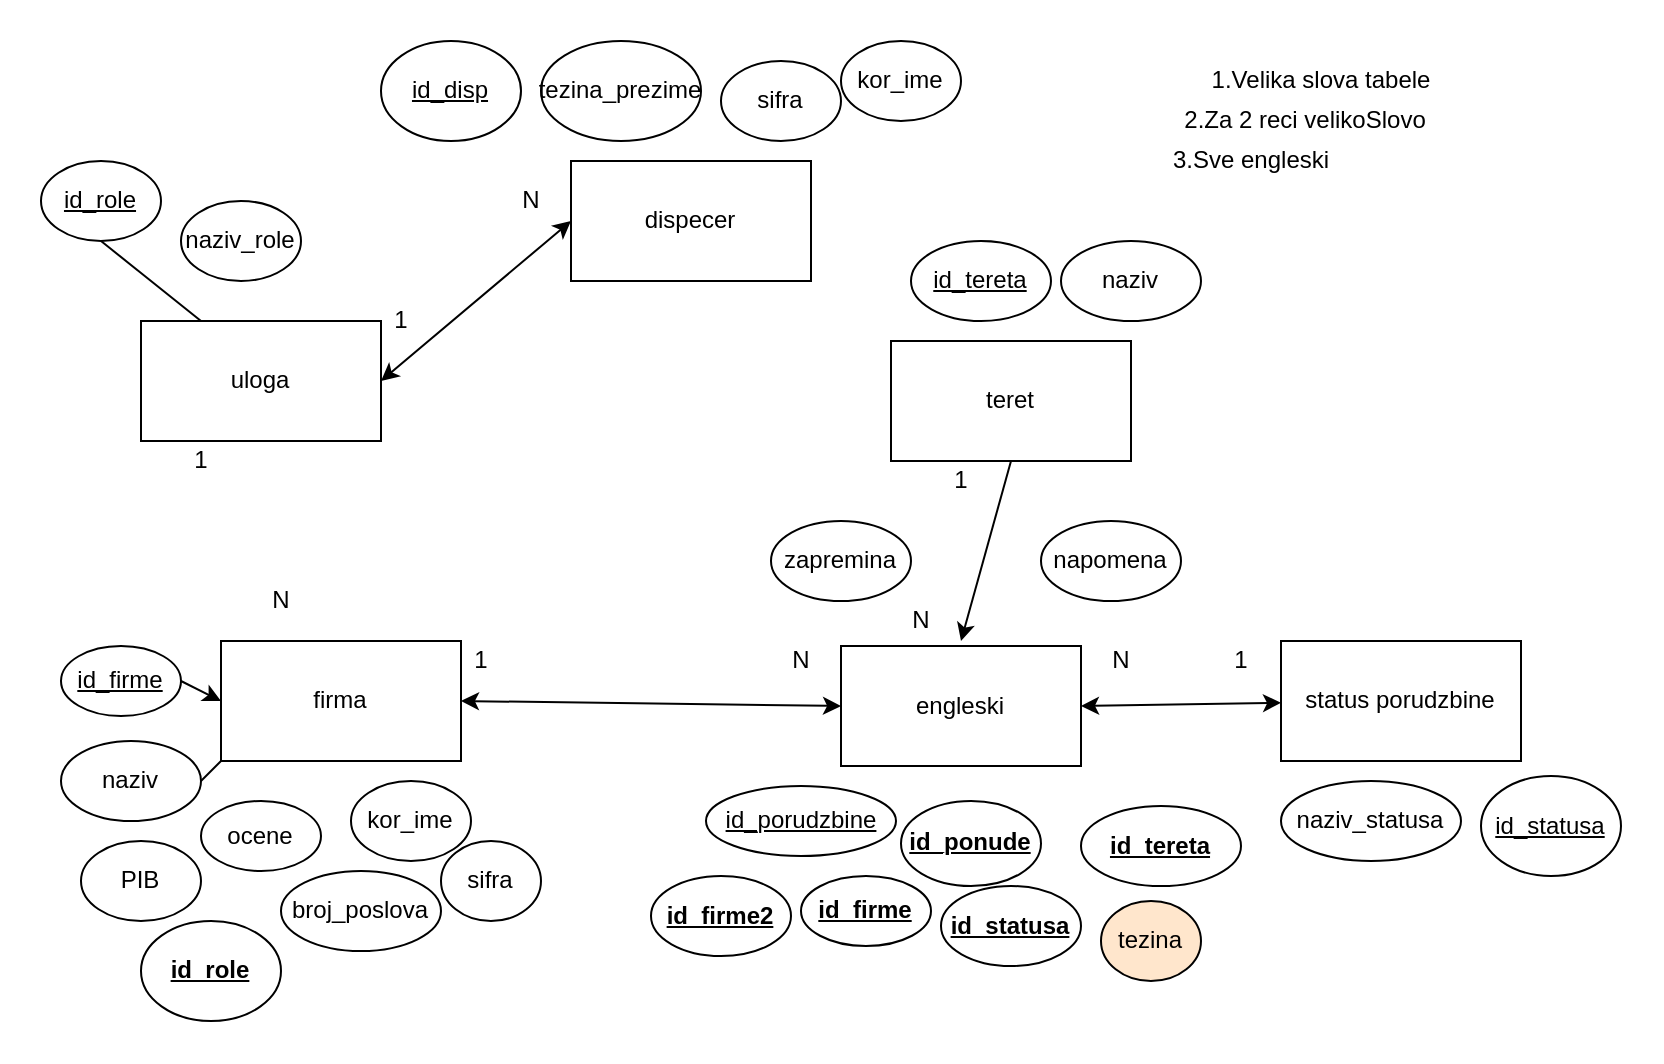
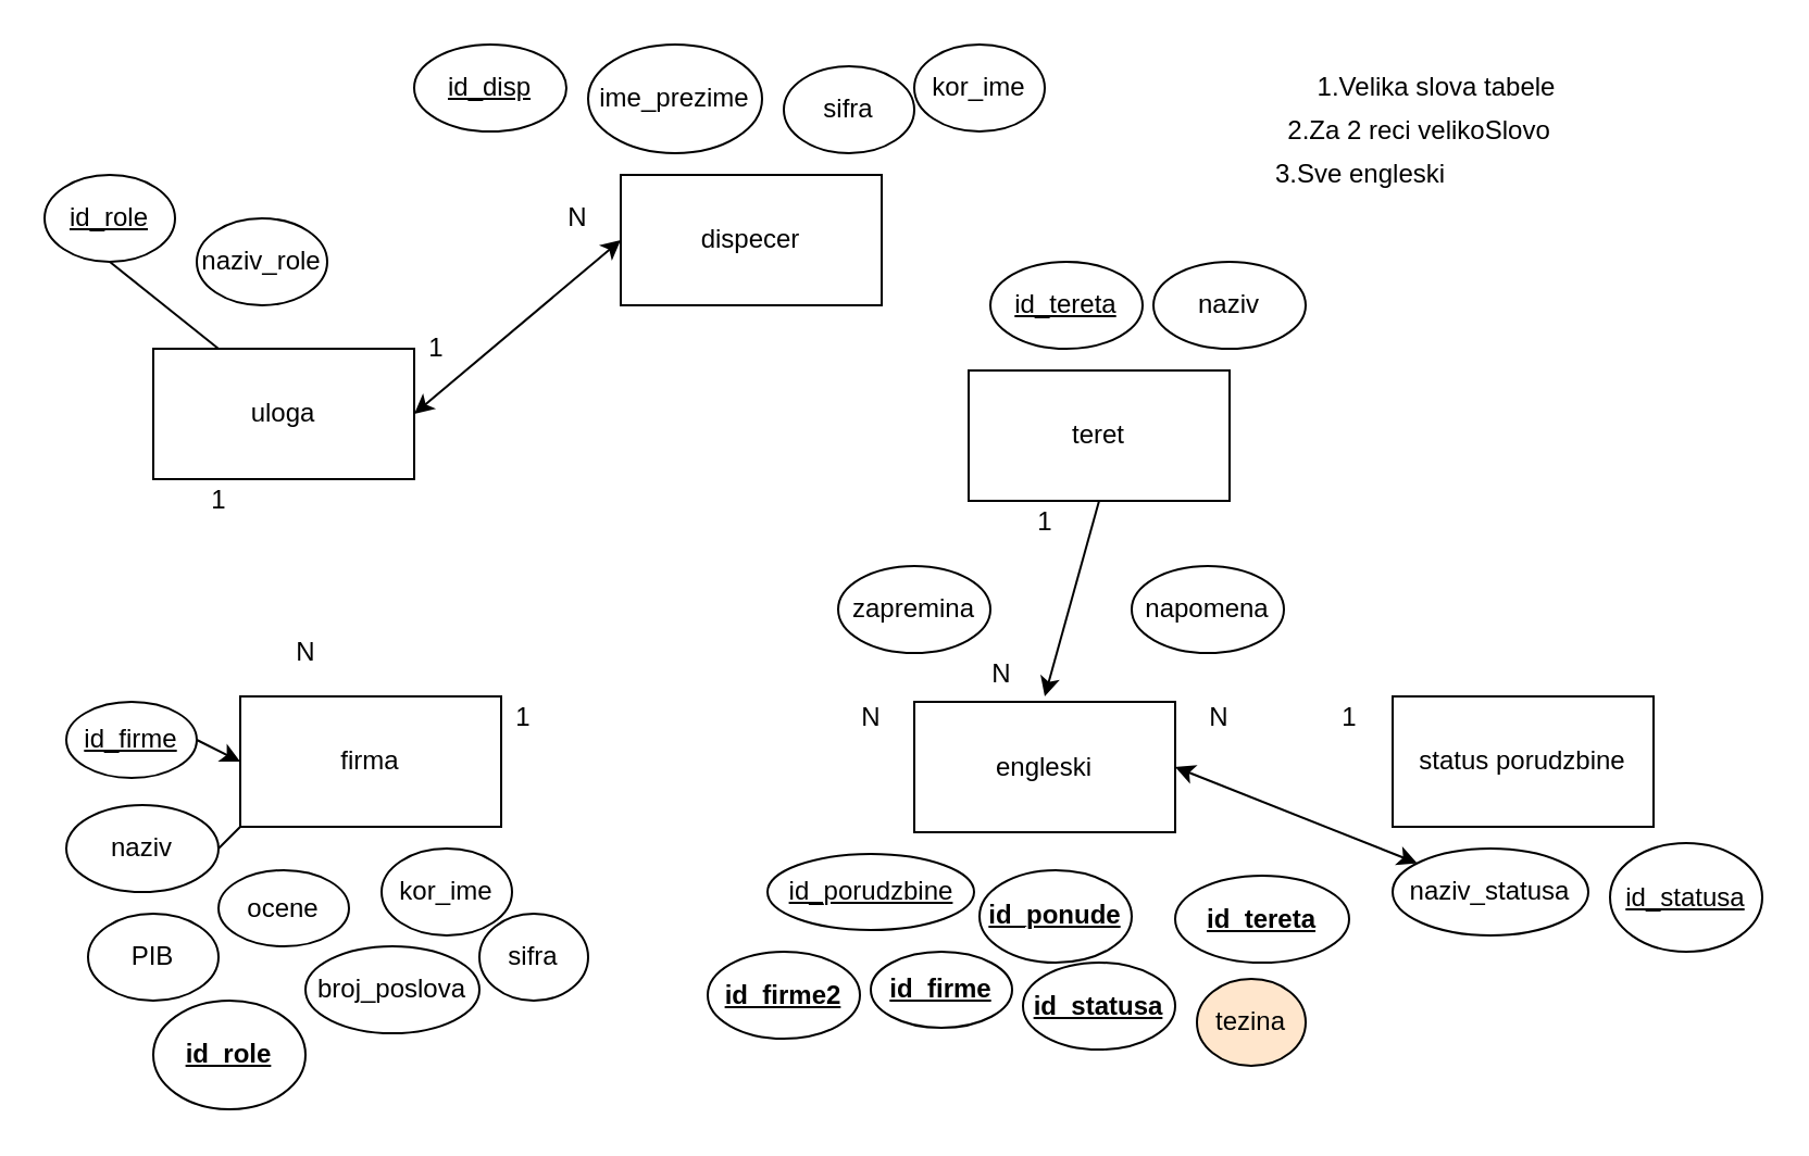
  <mxCell id="0" />
  <mxCell id="1" parent="0" />
  <mxCell id="2" value="uloga" style="rounded=0;whiteSpace=wrap;html=1;" parent="1" vertex="1"><mxGeometry x="70" y="160" width="120" height="60" as="geometry" /></mxCell>
  <mxCell id="3" value="&lt;u&gt;id_role&lt;/u&gt;" style="ellipse;whiteSpace=wrap;html=1;" parent="1" vertex="1"><mxGeometry x="20" y="80" width="60" height="40" as="geometry" /></mxCell>
  <mxCell id="4" value="naziv_role" style="ellipse;whiteSpace=wrap;html=1;" parent="1" vertex="1"><mxGeometry x="90" y="100" width="60" height="40" as="geometry" /></mxCell>
  <mxCell id="5" value="" style="endArrow=none;html=1;rounded=0;entryX=0.5;entryY=1;entryDx=0;entryDy=0;exitX=0.25;exitY=0;exitDx=0;exitDy=0;" parent="1" source="2" target="3" edge="1"><mxGeometry width="50" height="50" relative="1" as="geometry"><mxPoint x="370" y="370" as="sourcePoint" /><mxPoint x="420" y="320" as="targetPoint" /></mxGeometry></mxCell>
  <mxCell id="6" value="firma" style="rounded=0;whiteSpace=wrap;html=1;" parent="1" vertex="1"><mxGeometry x="110" y="320" width="120" height="60" as="geometry" /></mxCell>
  <mxCell id="7" value="&lt;u&gt;id_firme&lt;/u&gt;" style="ellipse;whiteSpace=wrap;html=1;" parent="1" vertex="1"><mxGeometry x="30" y="322.5" width="60" height="35" as="geometry" /></mxCell>
  <mxCell id="8" value="naziv" style="ellipse;whiteSpace=wrap;html=1;" parent="1" vertex="1"><mxGeometry x="30" y="370" width="70" height="40" as="geometry" /></mxCell>
  <mxCell id="9" value="dispecer" style="rounded=0;whiteSpace=wrap;html=1;" parent="1" vertex="1"><mxGeometry x="285" y="80" width="120" height="60" as="geometry" /></mxCell>
  <mxCell id="10" value="status porudzbine" style="rounded=0;whiteSpace=wrap;html=1;" parent="1" vertex="1"><mxGeometry x="640" y="320" width="120" height="60" as="geometry" /></mxCell>
  <mxCell id="11" value="engleski" style="rounded=0;whiteSpace=wrap;html=1;" parent="1" vertex="1"><mxGeometry x="420" y="322.5" width="120" height="60" as="geometry" /></mxCell>
- <mxCell id="12" value="" style="endArrow=classic;startArrow=classic;html=1;rounded=0;exitX=1;exitY=0.5;exitDx=0;exitDy=0;entryX=0;entryY=0.5;entryDx=0;entryDy=0;" parent="1" source="6" target="11" edge="1"><mxGeometry width="50" height="50" relative="1" as="geometry"><mxPoint x="410" y="290" as="sourcePoint" /><mxPoint x="460" y="240" as="targetPoint" /></mxGeometry></mxCell>
- <mxCell id="13" value="" style="endArrow=classic;startArrow=classic;html=1;rounded=0;exitX=1;exitY=0.5;exitDx=0;exitDy=0;" parent="1" source="11" target="10" edge="1"><mxGeometry width="50" height="50" relative="1" as="geometry"><mxPoint x="410" y="290" as="sourcePoint" /><mxPoint x="460" y="240" as="targetPoint" /></mxGeometry></mxCell>
+ <mxCell id="13" value="" style="endArrow=classic;startArrow=classic;html=1;rounded=0;exitX=1;exitY=0.5;exitDx=0;exitDy=0;" parent="1" source="11" target="40" edge="1"><mxGeometry width="50" height="50" relative="1" as="geometry"><mxPoint x="410" y="290" as="sourcePoint" /><mxPoint x="460" y="240" as="targetPoint" /></mxGeometry></mxCell>
  <mxCell id="14" value="" style="endArrow=classic;startArrow=classic;html=1;rounded=0;entryX=0;entryY=0.5;entryDx=0;entryDy=0;exitX=1;exitY=0.5;exitDx=0;exitDy=0;" parent="1" source="2" target="9" edge="1"><mxGeometry width="50" height="50" relative="1" as="geometry"><mxPoint x="240" y="220" as="sourcePoint" /><mxPoint x="290" y="170" as="targetPoint" /></mxGeometry></mxCell>
  <mxCell id="15" value="1" style="text;html=1;align=center;verticalAlign=middle;resizable=0;points=[];autosize=1;strokeColor=none;fillColor=none;" parent="1" vertex="1"><mxGeometry x="190" y="150" width="20" height="20" as="geometry" /></mxCell>
  <mxCell id="16" value="N" style="text;html=1;align=center;verticalAlign=middle;resizable=0;points=[];autosize=1;strokeColor=none;fillColor=none;" parent="1" vertex="1"><mxGeometry x="255" y="90" width="20" height="20" as="geometry" /></mxCell>
  <mxCell id="17" value="N" style="text;html=1;align=center;verticalAlign=middle;resizable=0;points=[];autosize=1;strokeColor=none;fillColor=none;" parent="1" vertex="1"><mxGeometry x="130" y="290" width="20" height="20" as="geometry" /></mxCell>
  <mxCell id="18" value="1" style="text;html=1;align=center;verticalAlign=middle;resizable=0;points=[];autosize=1;strokeColor=none;fillColor=none;" parent="1" vertex="1"><mxGeometry x="90" y="220" width="20" height="20" as="geometry" /></mxCell>
  <mxCell id="19" value="1" style="text;html=1;align=center;verticalAlign=middle;resizable=0;points=[];autosize=1;strokeColor=none;fillColor=none;" parent="1" vertex="1"><mxGeometry x="230" y="320" width="20" height="20" as="geometry" /></mxCell>
  <mxCell id="20" value="N" style="text;html=1;align=center;verticalAlign=middle;resizable=0;points=[];autosize=1;strokeColor=none;fillColor=none;" parent="1" vertex="1"><mxGeometry x="390" y="320" width="20" height="20" as="geometry" /></mxCell>
  <mxCell id="21" value="N" style="text;html=1;align=center;verticalAlign=middle;resizable=0;points=[];autosize=1;strokeColor=none;fillColor=none;" parent="1" vertex="1"><mxGeometry x="550" y="320" width="20" height="20" as="geometry" /></mxCell>
  <mxCell id="22" value="1" style="text;html=1;align=center;verticalAlign=middle;resizable=0;points=[];autosize=1;strokeColor=none;fillColor=none;" parent="1" vertex="1"><mxGeometry x="610" y="320" width="20" height="20" as="geometry" /></mxCell>
  <mxCell id="23" value="PIB" style="ellipse;whiteSpace=wrap;html=1;" parent="1" vertex="1"><mxGeometry x="40" y="420" width="60" height="40" as="geometry" /></mxCell>
  <mxCell id="24" value="&lt;b&gt;&lt;u&gt;id_role&lt;/u&gt;&lt;/b&gt;" style="ellipse;whiteSpace=wrap;html=1;" parent="1" vertex="1"><mxGeometry x="70" y="460" width="70" height="50" as="geometry" /></mxCell>
  <mxCell id="25" value="" style="endArrow=classic;html=1;rounded=0;entryX=0;entryY=0.5;entryDx=0;entryDy=0;exitX=1;exitY=0.5;exitDx=0;exitDy=0;" parent="1" source="7" target="6" edge="1"><mxGeometry width="50" height="50" relative="1" as="geometry"><mxPoint x="410" y="290" as="sourcePoint" /><mxPoint x="460" y="240" as="targetPoint" /></mxGeometry></mxCell>
  <mxCell id="26" value="" style="endArrow=none;html=1;rounded=0;entryX=1;entryY=0.5;entryDx=0;entryDy=0;exitX=0;exitY=1;exitDx=0;exitDy=0;" parent="1" source="6" target="8" edge="1"><mxGeometry width="50" height="50" relative="1" as="geometry"><mxPoint x="410" y="290" as="sourcePoint" /><mxPoint x="460" y="240" as="targetPoint" /></mxGeometry></mxCell>
  <mxCell id="27" value="ocene" style="ellipse;whiteSpace=wrap;html=1;" parent="1" vertex="1"><mxGeometry x="100" y="400" width="60" height="35" as="geometry" /></mxCell>
  <mxCell id="28" value="broj_poslova" style="ellipse;whiteSpace=wrap;html=1;" parent="1" vertex="1"><mxGeometry x="140" y="435" width="80" height="40" as="geometry" /></mxCell>
  <mxCell id="29" value="kor_ime" style="ellipse;whiteSpace=wrap;html=1;" parent="1" vertex="1"><mxGeometry x="175" y="390" width="60" height="40" as="geometry" /></mxCell>
  <mxCell id="30" value="sifra" style="ellipse;whiteSpace=wrap;html=1;" parent="1" vertex="1"><mxGeometry x="220" y="420" width="50" height="40" as="geometry" /></mxCell>
- <mxCell id="31" value="&lt;u&gt;id_disp&lt;/u&gt;" style="ellipse;whiteSpace=wrap;html=1;" parent="1" vertex="1"><mxGeometry x="190" y="20" width="70" height="50" as="geometry" /></mxCell>
- <mxCell id="32" value="tezina_prezime" style="ellipse;whiteSpace=wrap;html=1;" parent="1" vertex="1"><mxGeometry x="270" y="20" width="80" height="50" as="geometry" /></mxCell>
+ <mxCell id="31" value="&lt;u&gt;id_disp&lt;/u&gt;" style="ellipse;whiteSpace=wrap;html=1;" parent="1" vertex="1"><mxGeometry x="190" y="20" width="70" height="40" as="geometry" /></mxCell>
+ <mxCell id="32" value="ime_prezime" style="ellipse;whiteSpace=wrap;html=1;" parent="1" vertex="1"><mxGeometry x="270" y="20" width="80" height="50" as="geometry" /></mxCell>
  <mxCell id="33" value="kor_ime" style="ellipse;whiteSpace=wrap;html=1;" parent="1" vertex="1"><mxGeometry x="420" y="20" width="60" height="40" as="geometry" /></mxCell>
  <mxCell id="34" value="sifra" style="ellipse;whiteSpace=wrap;html=1;" parent="1" vertex="1"><mxGeometry x="360" y="30" width="60" height="40" as="geometry" /></mxCell>
  <mxCell id="35" value="&lt;u&gt;id_porudzbine&lt;/u&gt;" style="ellipse;whiteSpace=wrap;html=1;" parent="1" vertex="1"><mxGeometry x="352.5" y="392.5" width="95" height="35" as="geometry" /></mxCell>
  <mxCell id="36" value="&lt;b&gt;&lt;u&gt;id_firme&lt;/u&gt;&lt;/b&gt;" style="ellipse;whiteSpace=wrap;html=1;" parent="1" vertex="1"><mxGeometry x="400" y="437.5" width="65" height="35" as="geometry" /></mxCell>
  <mxCell id="37" value="&lt;b&gt;&lt;u&gt;id_ponude&lt;/u&gt;&lt;/b&gt;" style="ellipse;whiteSpace=wrap;html=1;" parent="1" vertex="1"><mxGeometry x="450" y="400" width="70" height="42.5" as="geometry" /></mxCell>
  <mxCell id="38" value="&lt;b&gt;&lt;u&gt;id_statusa&lt;/u&gt;&lt;/b&gt;" style="ellipse;whiteSpace=wrap;html=1;" parent="1" vertex="1"><mxGeometry x="470" y="442.5" width="70" height="40" as="geometry" /></mxCell>
  <mxCell id="39" value="&lt;u&gt;id_statusa&lt;/u&gt;" style="ellipse;whiteSpace=wrap;html=1;" parent="1" vertex="1"><mxGeometry x="740" y="387.5" width="70" height="50" as="geometry" /></mxCell>
  <mxCell id="40" value="naziv_statusa" style="ellipse;whiteSpace=wrap;html=1;" parent="1" vertex="1"><mxGeometry x="640" y="390" width="90" height="40" as="geometry" /></mxCell>
  <mxCell id="41" value="&lt;b&gt;&lt;u&gt;id_firme2&lt;/u&gt;&lt;/b&gt;" style="ellipse;whiteSpace=wrap;html=1;" parent="1" vertex="1"><mxGeometry x="325" y="437.5" width="70" height="40" as="geometry" /></mxCell>
  <mxCell id="42" value="tezina" style="ellipse;whiteSpace=wrap;html=1;fillColor=#ffe6cc;" parent="1" vertex="1"><mxGeometry x="550" y="450" width="50" height="40" as="geometry" /></mxCell>
  <mxCell id="43" value="zapremina" style="ellipse;whiteSpace=wrap;html=1;" parent="1" vertex="1"><mxGeometry x="385" y="260" width="70" height="40" as="geometry" /></mxCell>
  <mxCell id="44" value="napomena" style="ellipse;whiteSpace=wrap;html=1;" parent="1" vertex="1"><mxGeometry x="520" y="260" width="70" height="40" as="geometry" /></mxCell>
  <mxCell id="45" value="teret" style="rounded=0;whiteSpace=wrap;html=1;" parent="1" vertex="1"><mxGeometry x="445" y="170" width="120" height="60" as="geometry" /></mxCell>
  <mxCell id="46" value="" style="endArrow=classic;html=1;rounded=0;exitX=0.5;exitY=1;exitDx=0;exitDy=0;" parent="1" source="45" edge="1"><mxGeometry width="50" height="50" relative="1" as="geometry"><mxPoint x="410" y="290" as="sourcePoint" /><mxPoint x="480" y="320" as="targetPoint" /></mxGeometry></mxCell>
  <mxCell id="47" value="&lt;u&gt;id_tereta&lt;/u&gt;" style="ellipse;whiteSpace=wrap;html=1;" parent="1" vertex="1"><mxGeometry x="455" y="120" width="70" height="40" as="geometry" /></mxCell>
  <mxCell id="48" value="naziv" style="ellipse;whiteSpace=wrap;html=1;" parent="1" vertex="1"><mxGeometry x="530" y="120" width="70" height="40" as="geometry" /></mxCell>
  <mxCell id="49" value="&lt;b&gt;&lt;u&gt;id_tereta&lt;/u&gt;&lt;/b&gt;" style="ellipse;whiteSpace=wrap;html=1;" parent="1" vertex="1"><mxGeometry x="540" y="402.5" width="80" height="40" as="geometry" /></mxCell>
  <mxCell id="50" value="N" style="text;html=1;align=center;verticalAlign=middle;resizable=0;points=[];autosize=1;strokeColor=none;fillColor=none;" vertex="1" parent="1"><mxGeometry x="450" y="300" width="20" height="20" as="geometry" /></mxCell>
  <mxCell id="51" value="1" style="text;html=1;align=center;verticalAlign=middle;resizable=0;points=[];autosize=1;strokeColor=none;fillColor=none;" vertex="1" parent="1"><mxGeometry x="470" y="230" width="20" height="20" as="geometry" /></mxCell>
  <mxCell id="52" value="1.Velika slova tabele" style="text;html=1;align=center;verticalAlign=middle;resizable=0;points=[];autosize=1;strokeColor=none;fillColor=none;" vertex="1" parent="1"><mxGeometry x="600" y="30" width="120" height="20" as="geometry" /></mxCell>
  <mxCell id="53" value="2.Za 2 reci velikoSlovo" style="text;html=1;align=center;verticalAlign=middle;resizable=0;points=[];autosize=1;strokeColor=none;fillColor=none;" vertex="1" parent="1"><mxGeometry x="582" y="50" width="140" height="20" as="geometry" /></mxCell>
  <mxCell id="54" value="3.Sve engleski" style="text;html=1;align=center;verticalAlign=middle;resizable=0;points=[];autosize=1;strokeColor=none;fillColor=none;" vertex="1" parent="1"><mxGeometry x="580" y="70" width="90" height="20" as="geometry" /></mxCell>
